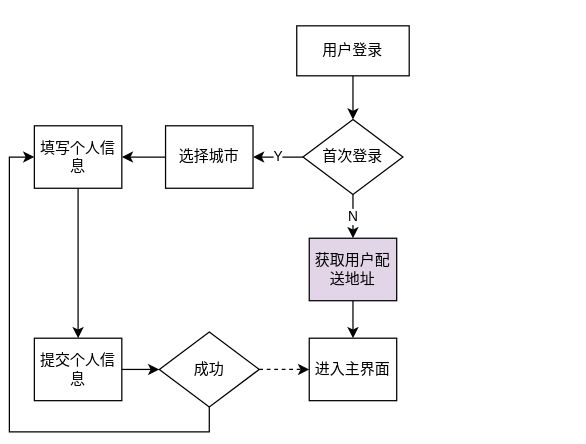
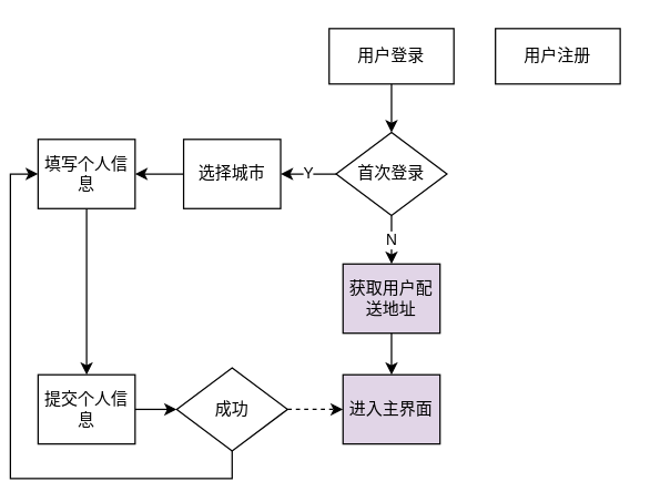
  <mxCell id="0" />
  <mxCell id="1" parent="0" />
+ <mxCell id="2" value="用户注册" style="rounded=0;whiteSpace=wrap;html=1;" vertex="1" parent="1"><mxGeometry x="350" y="20" width="90" height="40" as="geometry" /></mxCell>
  <mxCell id="3" style="edgeStyle=orthogonalEdgeStyle;rounded=0;orthogonalLoop=1;jettySize=auto;html=1;exitX=0.5;exitY=1;exitDx=0;exitDy=0;entryX=0.5;entryY=0;entryDx=0;entryDy=0;" edge="1" parent="1" source="4" target="7"><mxGeometry relative="1" as="geometry" /></mxCell>
  <mxCell id="4" value="用户登录" style="rounded=0;whiteSpace=wrap;html=1;" vertex="1" parent="1"><mxGeometry x="230" y="20" width="90" height="40" as="geometry" /></mxCell>
  <mxCell id="5" value="Y" style="edgeStyle=orthogonalEdgeStyle;rounded=0;orthogonalLoop=1;jettySize=auto;html=1;exitX=0;exitY=0.5;exitDx=0;exitDy=0;entryX=1;entryY=0.5;entryDx=0;entryDy=0;" edge="1" parent="1" source="7" target="15"><mxGeometry relative="1" as="geometry" /></mxCell>
  <mxCell id="6" value="N&lt;br&gt;" style="edgeStyle=orthogonalEdgeStyle;rounded=0;orthogonalLoop=1;jettySize=auto;html=1;exitX=0.5;exitY=1;exitDx=0;exitDy=0;entryX=0.5;entryY=0;entryDx=0;entryDy=0;" edge="1" parent="1" source="7" target="9"><mxGeometry relative="1" as="geometry" /></mxCell>
  <mxCell id="7" value="首次登录" style="rhombus;whiteSpace=wrap;html=1;" vertex="1" parent="1"><mxGeometry x="235" y="95" width="80" height="60" as="geometry" /></mxCell>
  <mxCell id="8" style="edgeStyle=orthogonalEdgeStyle;rounded=0;orthogonalLoop=1;jettySize=auto;html=1;exitX=0.5;exitY=1;exitDx=0;exitDy=0;entryX=0.5;entryY=0;entryDx=0;entryDy=0;" edge="1" parent="1" source="9" target="10"><mxGeometry relative="1" as="geometry" /></mxCell>
  <mxCell id="9" value="获取用户配送地址" style="rounded=0;whiteSpace=wrap;html=1;fillColor=#e1d5e7;" vertex="1" parent="1"><mxGeometry x="240" y="190" width="70" height="50" as="geometry" /></mxCell>
- <mxCell id="10" value="进入主界面" style="rounded=0;whiteSpace=wrap;html=1;" vertex="1" parent="1"><mxGeometry x="240" y="270" width="70" height="50" as="geometry" /></mxCell>
+ <mxCell id="10" value="进入主界面" style="rounded=0;whiteSpace=wrap;html=1;fillColor=#e1d5e7;" vertex="1" parent="1"><mxGeometry x="240" y="270" width="70" height="50" as="geometry" /></mxCell>
  <mxCell id="11" style="edgeStyle=orthogonalEdgeStyle;rounded=0;orthogonalLoop=1;jettySize=auto;html=1;exitX=1;exitY=0.5;exitDx=0;exitDy=0;entryX=0;entryY=0.5;entryDx=0;entryDy=0;dashed=1;" edge="1" parent="1" source="13" target="10"><mxGeometry relative="1" as="geometry" /></mxCell>
  <mxCell id="12" style="edgeStyle=orthogonalEdgeStyle;rounded=0;orthogonalLoop=1;jettySize=auto;html=1;exitX=0.5;exitY=1;exitDx=0;exitDy=0;entryX=0;entryY=0.5;entryDx=0;entryDy=0;" edge="1" parent="1" source="13" target="17"><mxGeometry relative="1" as="geometry" /></mxCell>
  <mxCell id="13" value="成功" style="rhombus;whiteSpace=wrap;html=1;" vertex="1" parent="1"><mxGeometry x="120" y="265" width="80" height="60" as="geometry" /></mxCell>
  <mxCell id="14" style="edgeStyle=orthogonalEdgeStyle;rounded=0;orthogonalLoop=1;jettySize=auto;html=1;exitX=0;exitY=0.5;exitDx=0;exitDy=0;entryX=1;entryY=0.5;entryDx=0;entryDy=0;" edge="1" parent="1" source="15" target="17"><mxGeometry relative="1" as="geometry" /></mxCell>
  <mxCell id="15" value="选择城市" style="rounded=0;whiteSpace=wrap;html=1;" vertex="1" parent="1"><mxGeometry x="125" y="100" width="70" height="50" as="geometry" /></mxCell>
  <mxCell id="16" style="edgeStyle=orthogonalEdgeStyle;rounded=0;orthogonalLoop=1;jettySize=auto;html=1;exitX=0.5;exitY=1;exitDx=0;exitDy=0;entryX=0.5;entryY=0;entryDx=0;entryDy=0;" edge="1" parent="1" source="17" target="19"><mxGeometry relative="1" as="geometry" /></mxCell>
  <mxCell id="17" value="填写个人信息" style="rounded=0;whiteSpace=wrap;html=1;" vertex="1" parent="1"><mxGeometry x="20" y="100" width="70" height="50" as="geometry" /></mxCell>
  <mxCell id="18" style="edgeStyle=orthogonalEdgeStyle;rounded=0;orthogonalLoop=1;jettySize=auto;html=1;exitX=1;exitY=0.5;exitDx=0;exitDy=0;entryX=0;entryY=0.5;entryDx=0;entryDy=0;" edge="1" parent="1" source="19" target="13"><mxGeometry relative="1" as="geometry" /></mxCell>
  <mxCell id="19" value="提交个人信息" style="rounded=0;whiteSpace=wrap;html=1;" vertex="1" parent="1"><mxGeometry x="20" y="270" width="70" height="50" as="geometry" /></mxCell>
